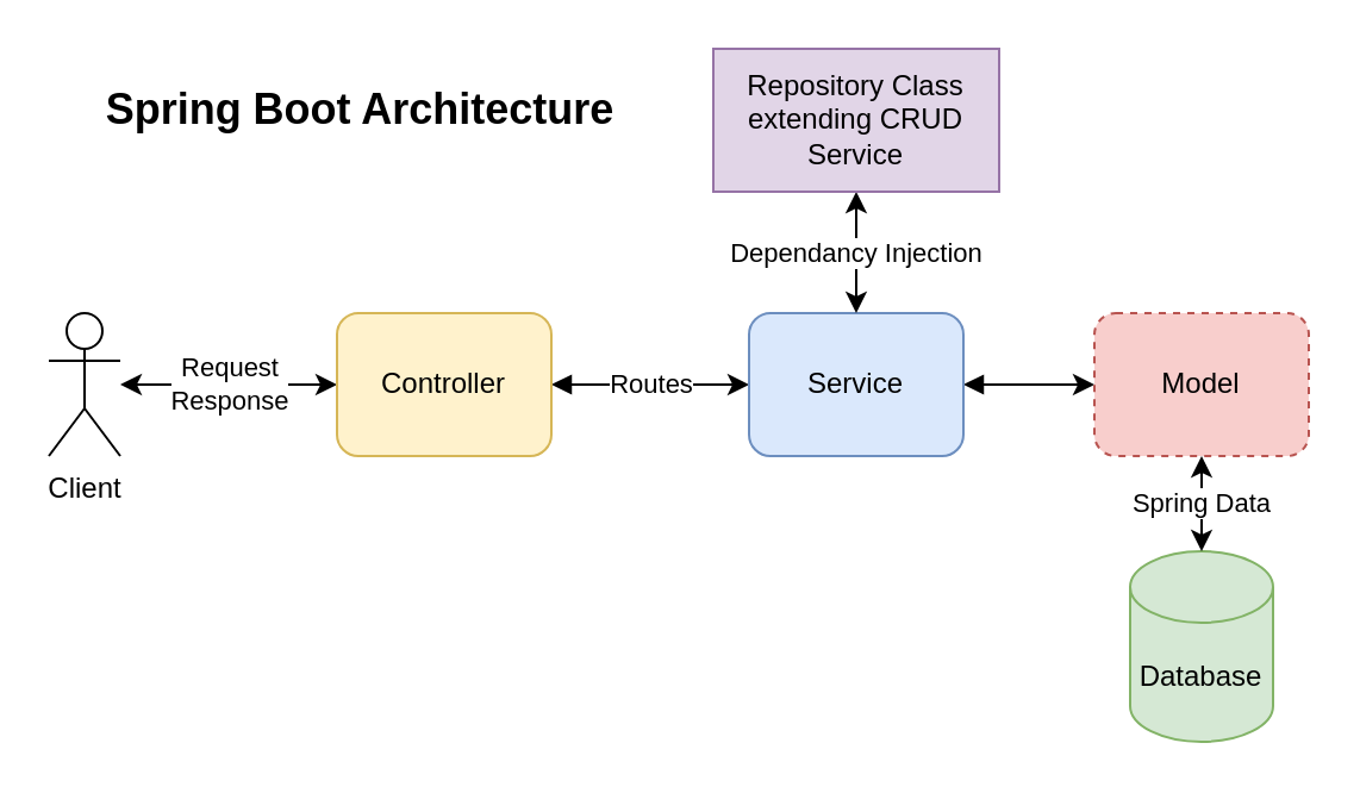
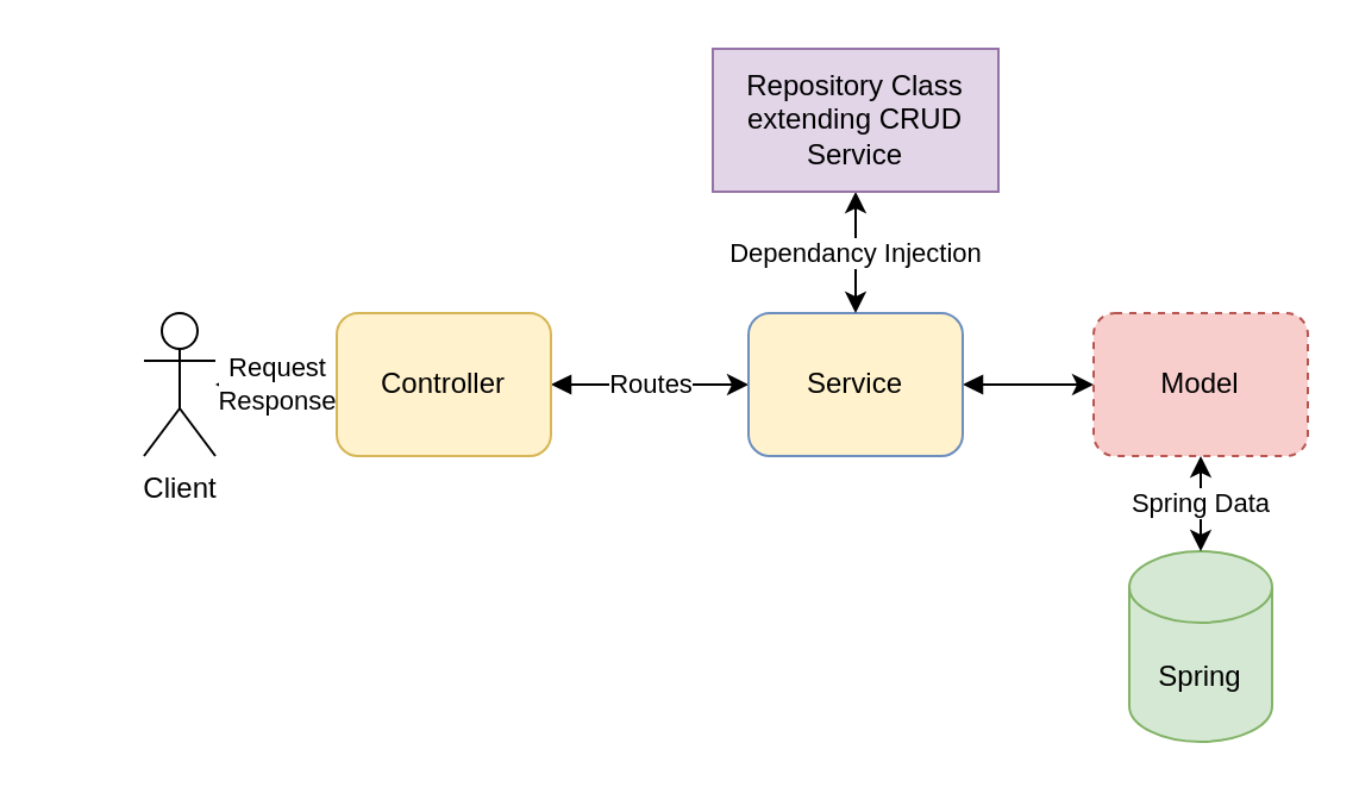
  <mxCell id="0" />
  <mxCell id="1" parent="0" />
  <mxCell id="2" value="Request&lt;br&gt;Response" style="edgeStyle=orthogonalEdgeStyle;rounded=0;orthogonalLoop=1;jettySize=auto;html=1;entryX=0;entryY=0.5;entryDx=0;entryDy=0;startArrow=classic;startFill=1;" edge="1" parent="1" source="3" target="5"><mxGeometry relative="1" as="geometry" /></mxCell>
- <mxCell id="3" value="Client" style="shape=umlActor;verticalLabelPosition=bottom;verticalAlign=top;html=1;outlineConnect=0;" vertex="1" parent="1"><mxGeometry x="20" y="131" width="30" height="60" as="geometry" /></mxCell>
+ <mxCell id="3" value="Client" style="shape=umlActor;verticalLabelPosition=bottom;verticalAlign=top;html=1;outlineConnect=0;" vertex="1" parent="1"><mxGeometry x="60" y="131" width="30" height="60" as="geometry" /></mxCell>
  <mxCell id="4" value="Routes" style="edgeStyle=orthogonalEdgeStyle;rounded=0;orthogonalLoop=1;jettySize=auto;html=1;entryX=0;entryY=0.5;entryDx=0;entryDy=0;startArrow=block;startFill=1;" edge="1" parent="1" source="5" target="7"><mxGeometry relative="1" as="geometry" /></mxCell>
  <mxCell id="5" value="Controller" style="rounded=1;whiteSpace=wrap;html=1;fillColor=#fff2cc;strokeColor=#d6b656;" vertex="1" parent="1"><mxGeometry x="141" y="131" width="90" height="60" as="geometry" /></mxCell>
  <mxCell id="6" style="edgeStyle=orthogonalEdgeStyle;rounded=0;orthogonalLoop=1;jettySize=auto;html=1;entryX=0;entryY=0.5;entryDx=0;entryDy=0;startArrow=block;startFill=1;" edge="1" parent="1" source="7" target="8"><mxGeometry relative="1" as="geometry" /></mxCell>
- <mxCell id="7" value="Service" style="rounded=1;whiteSpace=wrap;html=1;fillColor=#dae8fc;strokeColor=#6c8ebf;" vertex="1" parent="1"><mxGeometry x="314" y="131" width="90" height="60" as="geometry" /></mxCell>
+ <mxCell id="7" value="Service" style="rounded=1;whiteSpace=wrap;html=1;fillColor=#fff2cc;strokeColor=#6c8ebf;" vertex="1" parent="1"><mxGeometry x="314" y="131" width="90" height="60" as="geometry" /></mxCell>
  <mxCell id="8" value="Model" style="rounded=1;whiteSpace=wrap;html=1;fillColor=#f8cecc;strokeColor=#b85450;dashed=1;" vertex="1" parent="1"><mxGeometry x="459" y="131" width="90" height="60" as="geometry" /></mxCell>
- <mxCell id="9" value="Database" style="shape=cylinder3;whiteSpace=wrap;html=1;boundedLbl=1;backgroundOutline=1;size=15;fillColor=#d5e8d4;strokeColor=#82b366;" vertex="1" parent="1"><mxGeometry x="474" y="231" width="60" height="80" as="geometry" /></mxCell>
+ <mxCell id="9" value="Spring" style="shape=cylinder3;whiteSpace=wrap;html=1;boundedLbl=1;backgroundOutline=1;size=15;fillColor=#d5e8d4;strokeColor=#82b366;" vertex="1" parent="1"><mxGeometry x="474" y="231" width="60" height="80" as="geometry" /></mxCell>
  <mxCell id="10" value="Dependancy Injection" style="edgeStyle=orthogonalEdgeStyle;rounded=0;orthogonalLoop=1;jettySize=auto;html=1;entryX=0.5;entryY=0;entryDx=0;entryDy=0;startArrow=classic;startFill=1;" edge="1" parent="1" source="11" target="7"><mxGeometry relative="1" as="geometry" /></mxCell>
  <mxCell id="11" value="Repository Class extending CRUD Service" style="rounded=0;whiteSpace=wrap;html=1;fillColor=#e1d5e7;strokeColor=#9673a6;" vertex="1" parent="1"><mxGeometry x="299" y="20" width="120" height="60" as="geometry" /></mxCell>
  <mxCell id="12" value="Spring Data" style="edgeStyle=orthogonalEdgeStyle;rounded=0;orthogonalLoop=1;jettySize=auto;html=1;entryX=0.5;entryY=0;entryDx=0;entryDy=0;entryPerimeter=0;startArrow=classic;startFill=1;" edge="1" parent="1" source="8" target="9"><mxGeometry relative="1" as="geometry" /></mxCell>
- <mxCell id="13" value="Spring Boot Architecture" style="text;html=1;strokeColor=none;fillColor=none;align=center;verticalAlign=middle;whiteSpace=wrap;rounded=0;fontStyle=1;fontSize=18;" vertex="1" parent="1"><mxGeometry x="41" y="31" width="220" height="30" as="geometry" /></mxCell>
